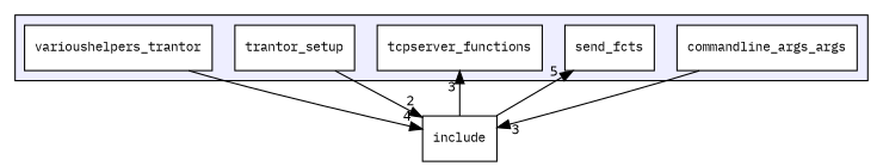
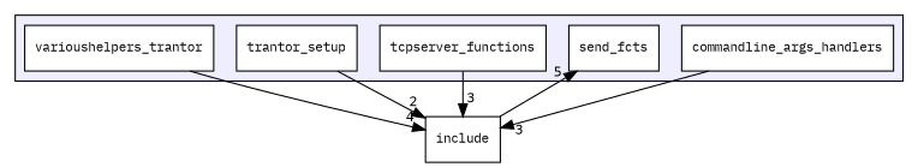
  digraph {
    compound=true
    fontname="IBM Plex Mono"
    node [color=black fillcolor=white fontname="IBM Plex Mono" fontsize=10 shape=box style=filled]
    edge [fontname="IBM Plex Mono" headlabel=3 labeldistance=1.5 labelfontname=Helvetica labelfontsize=10]
-   n1 [label=commandline_args_args]
+   n1 [label=commandline_args_handlers]
    n2 [label=send_fcts]
    n3 [label=tcpserver_functions]
    n4 [label=trantor_setup]
    n5 [label=varioushelpers_trantor]
    n6 [label=include color="" fillcolor="" style=""]
    subgraph cluster_1 {
      bgcolor="#eeeeff"
      pencolor=black
      n1
      n2
      n3
      n4
      n5
    }
    n1 -> n6
-   n6 -> n3
+   n3 -> n6
    n4 -> n6 [headlabel=2]
    n5 -> n6 [headlabel=4]
    n6 -> n2 [headlabel=5]
  }
